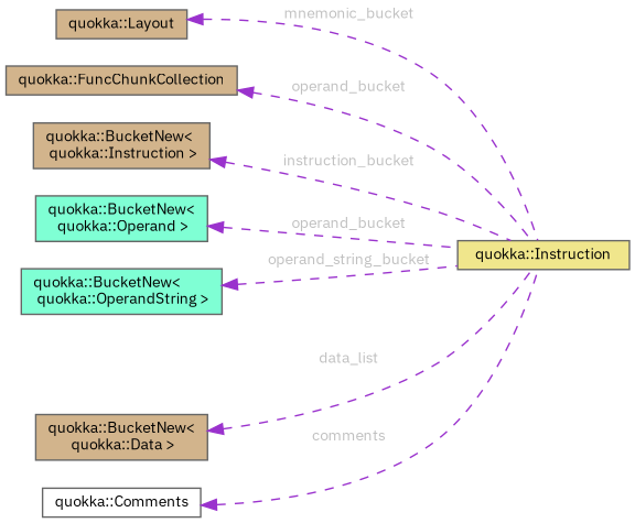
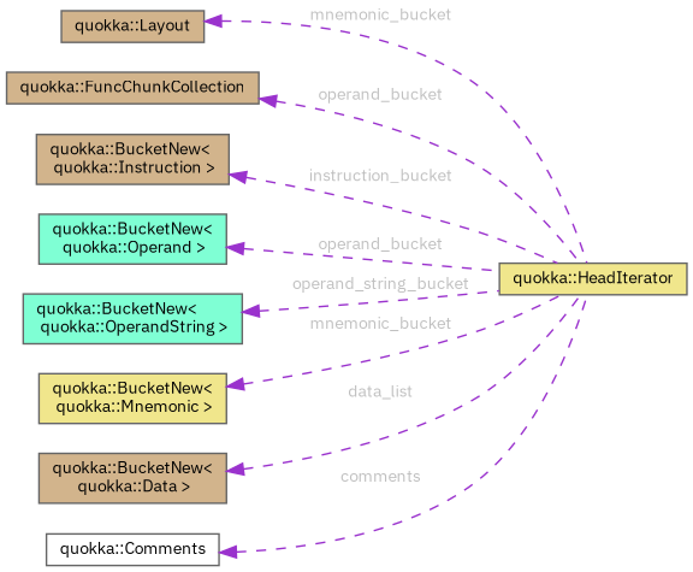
  digraph {
    fontname="IBM Plex Sans"
    rankdir=LR
    node [color=gray40 fillcolor=tan fontname="IBM Plex Sans" fontsize=10 shape=box style=filled]
    edge [color=darkorchid3 dir=back fontcolor=grey fontname="IBM Plex Sans" fontsize=10 labelfontname=Helvetica labelfontsize=10 style=dashed]
-   n1 [fillcolor=khaki fontcolor=black height=0.2 label="quokka::Instruction" width=0.4]
+   n1 [fillcolor=khaki fontcolor=black height=0.2 label="quokka::HeadIterator" width=0.4]
    n2 [height=0.2 label="quokka::Layout" width=0.4]
    n3 [height=0.2 label="quokka::FuncChunkCollection" width=0.4]
    n4 [height=0.2 label="quokka::BucketNew\<\l quokka::Instruction \>" width=0.4]
    n5 [fillcolor=aquamarine height=0.2 label="quokka::BucketNew\<\l quokka::Operand \>" width=0.4]
    n6 [fillcolor=aquamarine height=0.2 label="quokka::BucketNew\<\l quokka::OperandString \>" width=0.4]
+   n7 [fillcolor=khaki height=0.2 label="quokka::BucketNew\<\l quokka::Mnemonic \>" width=0.4]
    n8 [height=0.2 label="quokka::BucketNew\<\l quokka::Data \>" width=0.4]
    n9 [fillcolor=white height=0.2 label="quokka::Comments" width=0.4]
    n2 -> n1 [label=" mnemonic_bucket"]
    n3 -> n1 [label=" operand_bucket"]
    n4 -> n1 [label=" instruction_bucket"]
    n5 -> n1 [label=" operand_bucket"]
    n6 -> n1 [label=" operand_string_bucket"]
+   n7 -> n1 [label=" mnemonic_bucket"]
    n8 -> n1 [label=" data_list"]
    n9 -> n1 [label=" comments"]
  }
